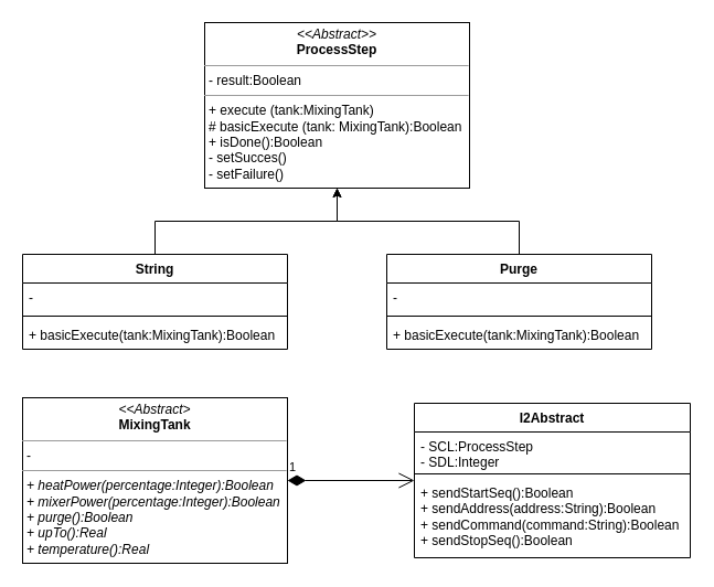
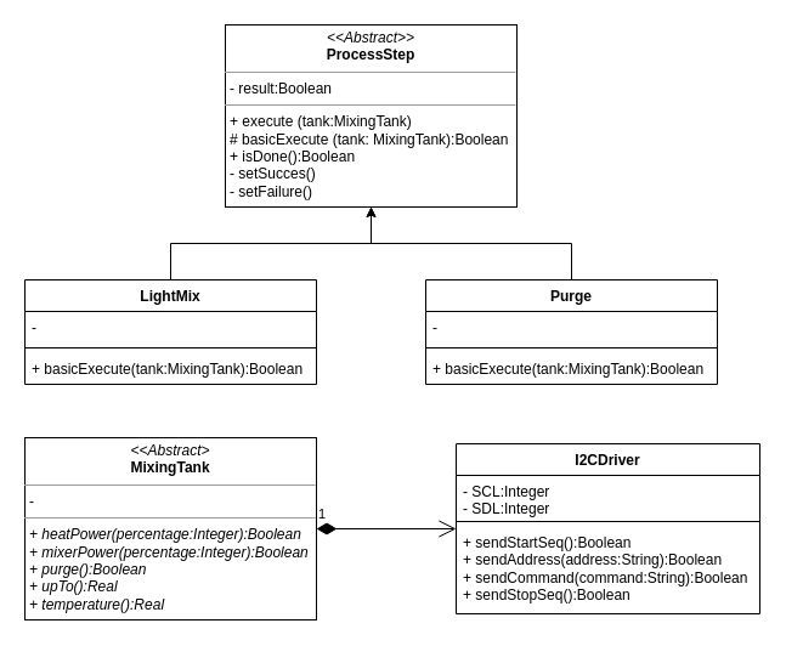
  <mxCell id="0" />
  <mxCell id="1" parent="0" />
  <mxCell id="2" value="&lt;p style=&quot;margin:0px;margin-top:4px;text-align:center;&quot;&gt;&lt;i&gt;&amp;lt;&amp;lt;Abstract&amp;gt;&amp;gt;&lt;/i&gt;&lt;br&gt;&lt;b&gt;ProcessStep&lt;/b&gt;&lt;/p&gt;&lt;hr size=&quot;1&quot;&gt;&lt;p style=&quot;margin:0px;margin-left:4px;&quot;&gt;- result:Boolean&lt;/p&gt;&lt;hr size=&quot;1&quot;&gt;&lt;p style=&quot;margin:0px;margin-left:4px;&quot;&gt;+ execute (tank:MixingTank)&lt;/p&gt;&lt;p style=&quot;margin:0px;margin-left:4px;&quot;&gt;# basicExecute (tank: MixingTank):Boolean&lt;/p&gt;&lt;p style=&quot;margin:0px;margin-left:4px;&quot;&gt;+ isDone():Boolean&lt;/p&gt;&lt;p style=&quot;margin:0px;margin-left:4px;&quot;&gt;- setSucces()&lt;/p&gt;&lt;p style=&quot;margin:0px;margin-left:4px;&quot;&gt;- setFailure()&lt;/p&gt;" style="verticalAlign=top;align=left;overflow=fill;fontSize=12;fontFamily=Helvetica;html=1;whiteSpace=wrap;" vertex="1" parent="1"><mxGeometry x="185" y="20" width="240" height="150" as="geometry" /></mxCell>
  <mxCell id="3" style="edgeStyle=orthogonalEdgeStyle;rounded=0;orthogonalLoop=1;jettySize=auto;html=1;exitX=0.5;exitY=0;exitDx=0;exitDy=0;entryX=0.5;entryY=1;entryDx=0;entryDy=0;" edge="1" parent="1" source="4" target="2"><mxGeometry relative="1" as="geometry" /></mxCell>
- <mxCell id="4" value="String" style="swimlane;fontStyle=1;align=center;verticalAlign=top;childLayout=stackLayout;horizontal=1;startSize=26;horizontalStack=0;resizeParent=1;resizeParentMax=0;resizeLast=0;collapsible=1;marginBottom=0;whiteSpace=wrap;html=1;" vertex="1" parent="1"><mxGeometry x="20" y="230" width="240" height="86" as="geometry" /></mxCell>
+ <mxCell id="4" value="LightMix" style="swimlane;fontStyle=1;align=center;verticalAlign=top;childLayout=stackLayout;horizontal=1;startSize=26;horizontalStack=0;resizeParent=1;resizeParentMax=0;resizeLast=0;collapsible=1;marginBottom=0;whiteSpace=wrap;html=1;" vertex="1" parent="1"><mxGeometry x="20" y="230" width="240" height="86" as="geometry" /></mxCell>
  <mxCell id="5" value="-" style="text;strokeColor=none;fillColor=none;align=left;verticalAlign=top;spacingLeft=4;spacingRight=4;overflow=hidden;rotatable=0;points=[[0,0.5],[1,0.5]];portConstraint=eastwest;whiteSpace=wrap;html=1;" vertex="1" parent="4"><mxGeometry y="26" width="240" height="26" as="geometry" /></mxCell>
  <mxCell id="6" value="" style="line;strokeWidth=1;fillColor=none;align=left;verticalAlign=middle;spacingTop=-1;spacingLeft=3;spacingRight=3;rotatable=0;labelPosition=right;points=[];portConstraint=eastwest;strokeColor=inherit;" vertex="1" parent="4"><mxGeometry y="52" width="240" height="8" as="geometry" /></mxCell>
  <mxCell id="7" value="+ basicExecute(tank:MixingTank):Boolean" style="text;strokeColor=none;fillColor=none;align=left;verticalAlign=top;spacingLeft=4;spacingRight=4;overflow=hidden;rotatable=0;points=[[0,0.5],[1,0.5]];portConstraint=eastwest;whiteSpace=wrap;html=1;" vertex="1" parent="4"><mxGeometry y="60" width="240" height="26" as="geometry" /></mxCell>
  <mxCell id="8" style="edgeStyle=orthogonalEdgeStyle;rounded=0;orthogonalLoop=1;jettySize=auto;html=1;exitX=0.5;exitY=0;exitDx=0;exitDy=0;entryX=0.5;entryY=1;entryDx=0;entryDy=0;" edge="1" parent="1" source="9" target="2"><mxGeometry relative="1" as="geometry" /></mxCell>
  <mxCell id="9" value="Purge" style="swimlane;fontStyle=1;align=center;verticalAlign=top;childLayout=stackLayout;horizontal=1;startSize=26;horizontalStack=0;resizeParent=1;resizeParentMax=0;resizeLast=0;collapsible=1;marginBottom=0;whiteSpace=wrap;html=1;" vertex="1" parent="1"><mxGeometry x="350" y="230" width="240" height="86" as="geometry" /></mxCell>
  <mxCell id="10" value="-" style="text;strokeColor=none;fillColor=none;align=left;verticalAlign=top;spacingLeft=4;spacingRight=4;overflow=hidden;rotatable=0;points=[[0,0.5],[1,0.5]];portConstraint=eastwest;whiteSpace=wrap;html=1;" vertex="1" parent="9"><mxGeometry y="26" width="240" height="26" as="geometry" /></mxCell>
  <mxCell id="11" value="" style="line;strokeWidth=1;fillColor=none;align=left;verticalAlign=middle;spacingTop=-1;spacingLeft=3;spacingRight=3;rotatable=0;labelPosition=right;points=[];portConstraint=eastwest;strokeColor=inherit;" vertex="1" parent="9"><mxGeometry y="52" width="240" height="8" as="geometry" /></mxCell>
  <mxCell id="12" value="+ basicExecute(tank:MixingTank):Boolean" style="text;strokeColor=none;fillColor=none;align=left;verticalAlign=top;spacingLeft=4;spacingRight=4;overflow=hidden;rotatable=0;points=[[0,0.5],[1,0.5]];portConstraint=eastwest;whiteSpace=wrap;html=1;" vertex="1" parent="9"><mxGeometry y="60" width="240" height="26" as="geometry" /></mxCell>
  <mxCell id="13" value="&lt;p style=&quot;margin:0px;margin-top:4px;text-align:center;&quot;&gt;&lt;i&gt;&amp;lt;&amp;lt;Abstract&amp;gt;&lt;/i&gt;&lt;br&gt;&lt;b&gt;MixingTank&lt;/b&gt;&lt;/p&gt;&lt;hr size=&quot;1&quot;&gt;&lt;p style=&quot;margin:0px;margin-left:4px;&quot;&gt;-&lt;/p&gt;&lt;hr size=&quot;1&quot;&gt;&lt;p style=&quot;margin:0px;margin-left:4px;&quot;&gt;&lt;i&gt;+ heatPower(percentage:Integer):Boolean&lt;/i&gt;&lt;/p&gt;&lt;p style=&quot;margin:0px;margin-left:4px;&quot;&gt;&lt;i&gt;+ mixerPower(percentage:Integer):Boolean&lt;/i&gt;&lt;/p&gt;&lt;p style=&quot;margin:0px;margin-left:4px;&quot;&gt;&lt;i&gt;+ purge():Boolean&lt;/i&gt;&lt;/p&gt;&lt;p style=&quot;margin:0px;margin-left:4px;&quot;&gt;&lt;i&gt;+ upTo():Real&lt;/i&gt;&lt;/p&gt;&lt;p style=&quot;margin:0px;margin-left:4px;&quot;&gt;&lt;i&gt;+ temperature():Real&lt;/i&gt;&lt;/p&gt;" style="verticalAlign=top;align=left;overflow=fill;fontSize=12;fontFamily=Helvetica;html=1;whiteSpace=wrap;" vertex="1" parent="1"><mxGeometry x="20" y="360" width="240" height="150" as="geometry" /></mxCell>
- <mxCell id="14" value="I2Abstract" style="swimlane;fontStyle=1;align=center;verticalAlign=top;childLayout=stackLayout;horizontal=1;startSize=26;horizontalStack=0;resizeParent=1;resizeParentMax=0;resizeLast=0;collapsible=1;marginBottom=0;whiteSpace=wrap;html=1;" vertex="1" parent="1"><mxGeometry x="375" y="365" width="250" height="140" as="geometry" /></mxCell>
- <mxCell id="15" value="- SCL:ProcessStep&lt;br&gt;- SDL:Integer" style="text;strokeColor=none;fillColor=none;align=left;verticalAlign=top;spacingLeft=4;spacingRight=4;overflow=hidden;rotatable=0;points=[[0,0.5],[1,0.5]];portConstraint=eastwest;whiteSpace=wrap;html=1;" vertex="1" parent="14"><mxGeometry y="26" width="250" height="34" as="geometry" /></mxCell>
+ <mxCell id="14" value="I2CDriver" style="swimlane;fontStyle=1;align=center;verticalAlign=top;childLayout=stackLayout;horizontal=1;startSize=26;horizontalStack=0;resizeParent=1;resizeParentMax=0;resizeLast=0;collapsible=1;marginBottom=0;whiteSpace=wrap;html=1;" vertex="1" parent="1"><mxGeometry x="375" y="365" width="250" height="140" as="geometry" /></mxCell>
+ <mxCell id="15" value="- SCL:Integer&lt;br&gt;- SDL:Integer" style="text;strokeColor=none;fillColor=none;align=left;verticalAlign=top;spacingLeft=4;spacingRight=4;overflow=hidden;rotatable=0;points=[[0,0.5],[1,0.5]];portConstraint=eastwest;whiteSpace=wrap;html=1;" vertex="1" parent="14"><mxGeometry y="26" width="250" height="34" as="geometry" /></mxCell>
  <mxCell id="16" value="" style="line;strokeWidth=1;fillColor=none;align=left;verticalAlign=middle;spacingTop=-1;spacingLeft=3;spacingRight=3;rotatable=0;labelPosition=right;points=[];portConstraint=eastwest;strokeColor=inherit;" vertex="1" parent="14"><mxGeometry y="60" width="250" height="8" as="geometry" /></mxCell>
  <mxCell id="17" value="+ sendStartSeq():Boolean&lt;br&gt;+ sendAddress(address:String):Boolean&lt;br&gt;+ sendCommand(command:String):Boolean&lt;br&gt;+ sendStopSeq():Boolean" style="text;strokeColor=none;fillColor=none;align=left;verticalAlign=top;spacingLeft=4;spacingRight=4;overflow=hidden;rotatable=0;points=[[0,0.5],[1,0.5]];portConstraint=eastwest;whiteSpace=wrap;html=1;" vertex="1" parent="14"><mxGeometry y="68" width="250" height="72" as="geometry" /></mxCell>
  <mxCell id="18" value="1" style="endArrow=open;html=1;endSize=12;startArrow=diamondThin;startSize=14;startFill=1;edgeStyle=orthogonalEdgeStyle;align=left;verticalAlign=bottom;rounded=0;exitX=1;exitY=0.5;exitDx=0;exitDy=0;" edge="1" parent="1" source="13" target="14"><mxGeometry x="-1" y="3" relative="1" as="geometry"><mxPoint x="315" y="430" as="sourcePoint" /><mxPoint x="355" y="440" as="targetPoint" /></mxGeometry></mxCell>
